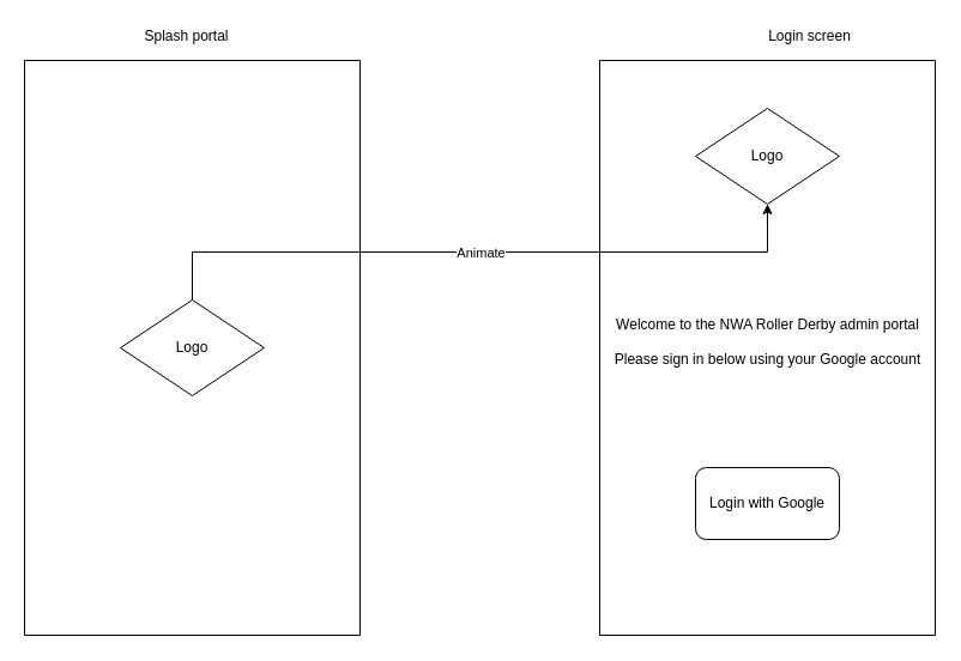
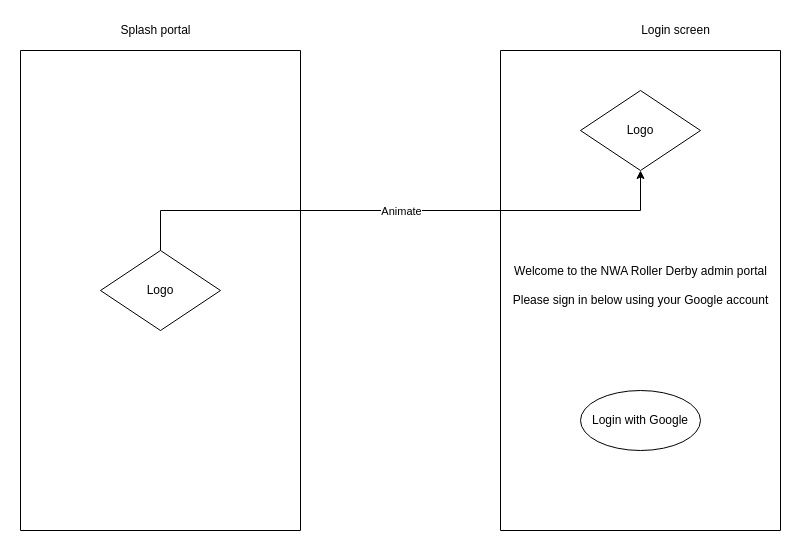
  <mxCell id="0" />
  <mxCell id="1" parent="0" />
  <mxCell id="2" value="" style="swimlane;startSize=0;" parent="1" vertex="1"><mxGeometry x="20" y="50" width="280" height="480" as="geometry" /></mxCell>
  <mxCell id="3" value="Logo" style="rhombus;whiteSpace=wrap;html=1;" parent="2" vertex="1"><mxGeometry x="80" y="200" width="120" height="80" as="geometry" /></mxCell>
  <mxCell id="4" value="" style="swimlane;startSize=0;" parent="1" vertex="1"><mxGeometry x="500" y="50" width="280" height="480" as="geometry" /></mxCell>
  <mxCell id="5" value="Logo" style="rhombus;whiteSpace=wrap;html=1;" parent="4" vertex="1"><mxGeometry x="80" y="40" width="120" height="80" as="geometry" /></mxCell>
- <mxCell id="6" value="Login with Google" style="rounded=1;whiteSpace=wrap;html=1;" parent="4" vertex="1"><mxGeometry x="80" y="340" width="120" height="60" as="geometry" /></mxCell>
+ <mxCell id="6" value="Login with Google" style="ellipse;whiteSpace=wrap;html=1;" parent="4" vertex="1"><mxGeometry x="80" y="340" width="120" height="60" as="geometry" /></mxCell>
  <mxCell id="7" value="Welcome to the NWA Roller Derby admin portal&lt;br&gt;&lt;br&gt;Please sign in below using your Google account" style="text;html=1;align=center;verticalAlign=middle;resizable=0;points=[];autosize=1;strokeColor=none;fillColor=none;" parent="4" vertex="1"><mxGeometry x="5" y="210" width="270" height="50" as="geometry" /></mxCell>
  <mxCell id="8" value="Splash portal" style="text;html=1;align=center;verticalAlign=middle;resizable=0;points=[];autosize=1;strokeColor=none;fillColor=none;" vertex="1" parent="1"><mxGeometry x="110" y="20" width="90" height="20" as="geometry" /></mxCell>
  <mxCell id="9" value="Login screen" style="text;html=1;align=center;verticalAlign=middle;resizable=0;points=[];autosize=1;strokeColor=none;fillColor=none;" vertex="1" parent="1"><mxGeometry x="635" y="20" width="80" height="20" as="geometry" /></mxCell>
  <mxCell id="10" value="" style="endArrow=classic;html=1;rounded=0;exitX=0.5;exitY=0;exitDx=0;exitDy=0;entryX=0.5;entryY=1;entryDx=0;entryDy=0;" edge="1" parent="1" source="3" target="5"><mxGeometry relative="1" as="geometry"><mxPoint x="350" y="360" as="sourcePoint" /><mxPoint x="450" y="360" as="targetPoint" /><Array as="points"><mxPoint x="160" y="210" /><mxPoint x="640" y="210" /></Array></mxGeometry></mxCell>
  <mxCell id="11" value="Animate" style="edgeLabel;resizable=0;html=1;align=center;verticalAlign=middle;" connectable="0" vertex="1" parent="10"><mxGeometry relative="1" as="geometry" /></mxCell>
